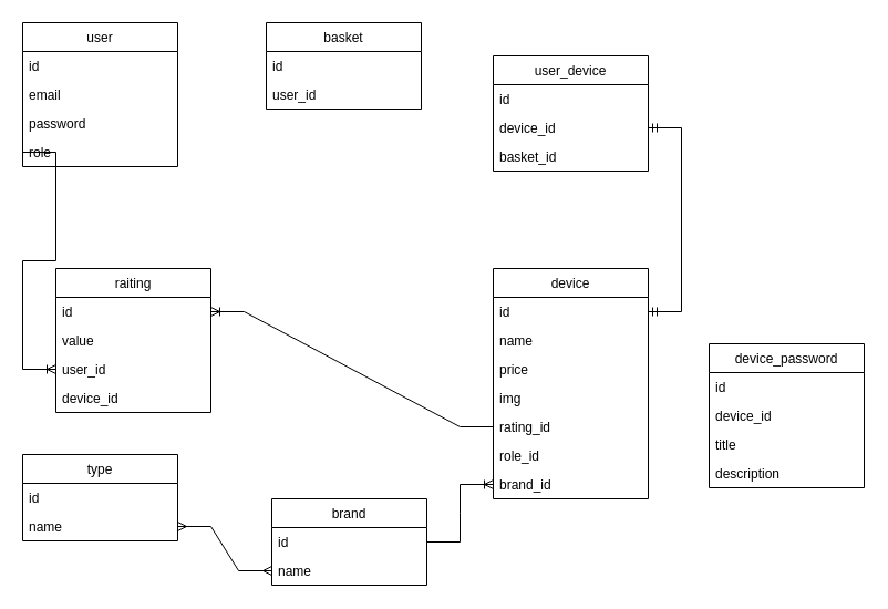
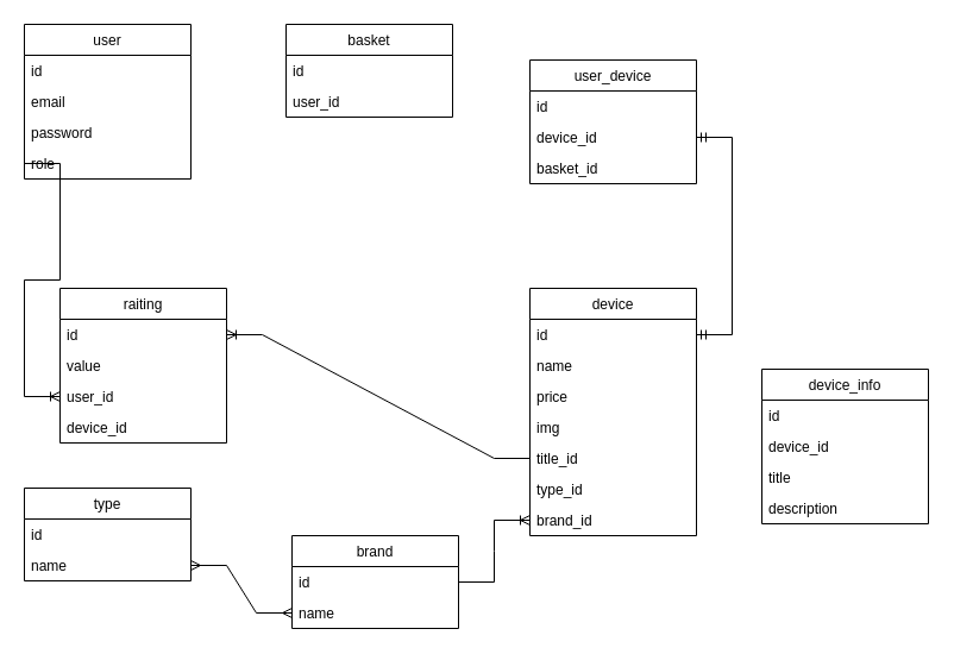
  <mxCell id="0" />
  <mxCell id="1" parent="0" />
  <mxCell id="2" value="user" style="swimlane;fontStyle=0;childLayout=stackLayout;horizontal=1;startSize=26;fillColor=none;horizontalStack=0;resizeParent=1;resizeParentMax=0;resizeLast=0;collapsible=1;marginBottom=0;" vertex="1" parent="1"><mxGeometry x="20" y="20" width="140" height="130" as="geometry" /></mxCell>
  <mxCell id="3" value="id" style="text;strokeColor=none;fillColor=none;align=left;verticalAlign=top;spacingLeft=4;spacingRight=4;overflow=hidden;rotatable=0;points=[[0,0.5],[1,0.5]];portConstraint=eastwest;" vertex="1" parent="2"><mxGeometry y="26" width="140" height="26" as="geometry" /></mxCell>
  <mxCell id="4" value="email" style="text;strokeColor=none;fillColor=none;align=left;verticalAlign=top;spacingLeft=4;spacingRight=4;overflow=hidden;rotatable=0;points=[[0,0.5],[1,0.5]];portConstraint=eastwest;" vertex="1" parent="2"><mxGeometry y="52" width="140" height="26" as="geometry" /></mxCell>
  <mxCell id="5" value="password" style="text;strokeColor=none;fillColor=none;align=left;verticalAlign=top;spacingLeft=4;spacingRight=4;overflow=hidden;rotatable=0;points=[[0,0.5],[1,0.5]];portConstraint=eastwest;" vertex="1" parent="2"><mxGeometry y="78" width="140" height="26" as="geometry" /></mxCell>
  <mxCell id="6" value="role" style="text;strokeColor=none;fillColor=none;align=left;verticalAlign=top;spacingLeft=4;spacingRight=4;overflow=hidden;rotatable=0;points=[[0,0.5],[1,0.5]];portConstraint=eastwest;" vertex="1" parent="2"><mxGeometry y="104" width="140" height="26" as="geometry" /></mxCell>
  <mxCell id="7" value="basket" style="swimlane;fontStyle=0;childLayout=stackLayout;horizontal=1;startSize=26;fillColor=none;horizontalStack=0;resizeParent=1;resizeParentMax=0;resizeLast=0;collapsible=1;marginBottom=0;" vertex="1" parent="1"><mxGeometry x="240" y="20" width="140" height="78" as="geometry" /></mxCell>
  <mxCell id="8" value="id" style="text;strokeColor=none;fillColor=none;align=left;verticalAlign=top;spacingLeft=4;spacingRight=4;overflow=hidden;rotatable=0;points=[[0,0.5],[1,0.5]];portConstraint=eastwest;" vertex="1" parent="7"><mxGeometry y="26" width="140" height="26" as="geometry" /></mxCell>
  <mxCell id="9" value="user_id" style="text;strokeColor=none;fillColor=none;align=left;verticalAlign=top;spacingLeft=4;spacingRight=4;overflow=hidden;rotatable=0;points=[[0,0.5],[1,0.5]];portConstraint=eastwest;" vertex="1" parent="7"><mxGeometry y="52" width="140" height="26" as="geometry" /></mxCell>
  <mxCell id="10" value="device" style="swimlane;fontStyle=0;childLayout=stackLayout;horizontal=1;startSize=26;fillColor=none;horizontalStack=0;resizeParent=1;resizeParentMax=0;resizeLast=0;collapsible=1;marginBottom=0;" vertex="1" parent="1"><mxGeometry x="445" y="242" width="140" height="208" as="geometry" /></mxCell>
  <mxCell id="11" value="id" style="text;strokeColor=none;fillColor=none;align=left;verticalAlign=top;spacingLeft=4;spacingRight=4;overflow=hidden;rotatable=0;points=[[0,0.5],[1,0.5]];portConstraint=eastwest;" vertex="1" parent="10"><mxGeometry y="26" width="140" height="26" as="geometry" /></mxCell>
  <mxCell id="12" value="name" style="text;strokeColor=none;fillColor=none;align=left;verticalAlign=top;spacingLeft=4;spacingRight=4;overflow=hidden;rotatable=0;points=[[0,0.5],[1,0.5]];portConstraint=eastwest;" vertex="1" parent="10"><mxGeometry y="52" width="140" height="26" as="geometry" /></mxCell>
  <mxCell id="13" value="price" style="text;strokeColor=none;fillColor=none;align=left;verticalAlign=top;spacingLeft=4;spacingRight=4;overflow=hidden;rotatable=0;points=[[0,0.5],[1,0.5]];portConstraint=eastwest;" vertex="1" parent="10"><mxGeometry y="78" width="140" height="26" as="geometry" /></mxCell>
  <mxCell id="14" value="img" style="text;strokeColor=none;fillColor=none;align=left;verticalAlign=top;spacingLeft=4;spacingRight=4;overflow=hidden;rotatable=0;points=[[0,0.5],[1,0.5]];portConstraint=eastwest;" vertex="1" parent="10"><mxGeometry y="104" width="140" height="26" as="geometry" /></mxCell>
- <mxCell id="15" value="rating_id" style="text;strokeColor=none;fillColor=none;align=left;verticalAlign=top;spacingLeft=4;spacingRight=4;overflow=hidden;rotatable=0;points=[[0,0.5],[1,0.5]];portConstraint=eastwest;" vertex="1" parent="10"><mxGeometry y="130" width="140" height="26" as="geometry" /></mxCell>
- <mxCell id="16" value="role_id" style="text;strokeColor=none;fillColor=none;align=left;verticalAlign=top;spacingLeft=4;spacingRight=4;overflow=hidden;rotatable=0;points=[[0,0.5],[1,0.5]];portConstraint=eastwest;" vertex="1" parent="10"><mxGeometry y="156" width="140" height="26" as="geometry" /></mxCell>
+ <mxCell id="15" value="title_id" style="text;strokeColor=none;fillColor=none;align=left;verticalAlign=top;spacingLeft=4;spacingRight=4;overflow=hidden;rotatable=0;points=[[0,0.5],[1,0.5]];portConstraint=eastwest;" vertex="1" parent="10"><mxGeometry y="130" width="140" height="26" as="geometry" /></mxCell>
+ <mxCell id="16" value="type_id" style="text;strokeColor=none;fillColor=none;align=left;verticalAlign=top;spacingLeft=4;spacingRight=4;overflow=hidden;rotatable=0;points=[[0,0.5],[1,0.5]];portConstraint=eastwest;" vertex="1" parent="10"><mxGeometry y="156" width="140" height="26" as="geometry" /></mxCell>
  <mxCell id="17" value="brand_id" style="text;strokeColor=none;fillColor=none;align=left;verticalAlign=top;spacingLeft=4;spacingRight=4;overflow=hidden;rotatable=0;points=[[0,0.5],[1,0.5]];portConstraint=eastwest;" vertex="1" parent="10"><mxGeometry y="182" width="140" height="26" as="geometry" /></mxCell>
  <mxCell id="18" value="type" style="swimlane;fontStyle=0;childLayout=stackLayout;horizontal=1;startSize=26;fillColor=none;horizontalStack=0;resizeParent=1;resizeParentMax=0;resizeLast=0;collapsible=1;marginBottom=0;" vertex="1" parent="1"><mxGeometry x="20" y="410" width="140" height="78" as="geometry" /></mxCell>
  <mxCell id="19" value="id" style="text;strokeColor=none;fillColor=none;align=left;verticalAlign=top;spacingLeft=4;spacingRight=4;overflow=hidden;rotatable=0;points=[[0,0.5],[1,0.5]];portConstraint=eastwest;" vertex="1" parent="18"><mxGeometry y="26" width="140" height="26" as="geometry" /></mxCell>
  <mxCell id="20" value="name" style="text;strokeColor=none;fillColor=none;align=left;verticalAlign=top;spacingLeft=4;spacingRight=4;overflow=hidden;rotatable=0;points=[[0,0.5],[1,0.5]];portConstraint=eastwest;" vertex="1" parent="18"><mxGeometry y="52" width="140" height="26" as="geometry" /></mxCell>
  <mxCell id="21" value="brand" style="swimlane;fontStyle=0;childLayout=stackLayout;horizontal=1;startSize=26;fillColor=none;horizontalStack=0;resizeParent=1;resizeParentMax=0;resizeLast=0;collapsible=1;marginBottom=0;" vertex="1" parent="1"><mxGeometry x="245" y="450" width="140" height="78" as="geometry" /></mxCell>
  <mxCell id="22" value="id" style="text;strokeColor=none;fillColor=none;align=left;verticalAlign=top;spacingLeft=4;spacingRight=4;overflow=hidden;rotatable=0;points=[[0,0.5],[1,0.5]];portConstraint=eastwest;" vertex="1" parent="21"><mxGeometry y="26" width="140" height="26" as="geometry" /></mxCell>
  <mxCell id="23" value="name" style="text;strokeColor=none;fillColor=none;align=left;verticalAlign=top;spacingLeft=4;spacingRight=4;overflow=hidden;rotatable=0;points=[[0,0.5],[1,0.5]];portConstraint=eastwest;" vertex="1" parent="21"><mxGeometry y="52" width="140" height="26" as="geometry" /></mxCell>
  <mxCell id="24" value="" style="edgeStyle=entityRelationEdgeStyle;fontSize=12;html=1;endArrow=ERoneToMany;rounded=0;exitX=1;exitY=0.5;exitDx=0;exitDy=0;entryX=0;entryY=0.5;entryDx=0;entryDy=0;" edge="1" parent="1" source="22" target="17"><mxGeometry width="100" height="100" relative="1" as="geometry"><mxPoint x="200" y="346" as="sourcePoint" /><mxPoint x="450" y="129" as="targetPoint" /></mxGeometry></mxCell>
  <mxCell id="25" value="" style="edgeStyle=entityRelationEdgeStyle;fontSize=12;html=1;endArrow=ERmany;startArrow=ERmany;rounded=0;exitX=1;exitY=0.5;exitDx=0;exitDy=0;entryX=0;entryY=0.5;entryDx=0;entryDy=0;" edge="1" parent="1" source="20" target="23"><mxGeometry width="100" height="100" relative="1" as="geometry"><mxPoint x="165" y="380" as="sourcePoint" /><mxPoint x="265" y="280" as="targetPoint" /></mxGeometry></mxCell>
- <mxCell id="26" value="device_password" style="swimlane;fontStyle=0;childLayout=stackLayout;horizontal=1;startSize=26;fillColor=none;horizontalStack=0;resizeParent=1;resizeParentMax=0;resizeLast=0;collapsible=1;marginBottom=0;" vertex="1" parent="1"><mxGeometry x="640" y="310" width="140" height="130" as="geometry" /></mxCell>
+ <mxCell id="26" value="device_info" style="swimlane;fontStyle=0;childLayout=stackLayout;horizontal=1;startSize=26;fillColor=none;horizontalStack=0;resizeParent=1;resizeParentMax=0;resizeLast=0;collapsible=1;marginBottom=0;" vertex="1" parent="1"><mxGeometry x="640" y="310" width="140" height="130" as="geometry" /></mxCell>
  <mxCell id="27" value="id" style="text;strokeColor=none;fillColor=none;align=left;verticalAlign=top;spacingLeft=4;spacingRight=4;overflow=hidden;rotatable=0;points=[[0,0.5],[1,0.5]];portConstraint=eastwest;" vertex="1" parent="26"><mxGeometry y="26" width="140" height="26" as="geometry" /></mxCell>
  <mxCell id="28" value="device_id" style="text;strokeColor=none;fillColor=none;align=left;verticalAlign=top;spacingLeft=4;spacingRight=4;overflow=hidden;rotatable=0;points=[[0,0.5],[1,0.5]];portConstraint=eastwest;" vertex="1" parent="26"><mxGeometry y="52" width="140" height="26" as="geometry" /></mxCell>
  <mxCell id="29" value="title" style="text;strokeColor=none;fillColor=none;align=left;verticalAlign=top;spacingLeft=4;spacingRight=4;overflow=hidden;rotatable=0;points=[[0,0.5],[1,0.5]];portConstraint=eastwest;" vertex="1" parent="26"><mxGeometry y="78" width="140" height="26" as="geometry" /></mxCell>
  <mxCell id="30" value="description" style="text;strokeColor=none;fillColor=none;align=left;verticalAlign=top;spacingLeft=4;spacingRight=4;overflow=hidden;rotatable=0;points=[[0,0.5],[1,0.5]];portConstraint=eastwest;" vertex="1" parent="26"><mxGeometry y="104" width="140" height="26" as="geometry" /></mxCell>
  <mxCell id="31" value="user_device" style="swimlane;fontStyle=0;childLayout=stackLayout;horizontal=1;startSize=26;fillColor=none;horizontalStack=0;resizeParent=1;resizeParentMax=0;resizeLast=0;collapsible=1;marginBottom=0;" vertex="1" parent="1"><mxGeometry x="445" y="50" width="140" height="104" as="geometry" /></mxCell>
  <mxCell id="32" value="id" style="text;strokeColor=none;fillColor=none;align=left;verticalAlign=top;spacingLeft=4;spacingRight=4;overflow=hidden;rotatable=0;points=[[0,0.5],[1,0.5]];portConstraint=eastwest;" vertex="1" parent="31"><mxGeometry y="26" width="140" height="26" as="geometry" /></mxCell>
  <mxCell id="33" value="device_id" style="text;strokeColor=none;fillColor=none;align=left;verticalAlign=top;spacingLeft=4;spacingRight=4;overflow=hidden;rotatable=0;points=[[0,0.5],[1,0.5]];portConstraint=eastwest;" vertex="1" parent="31"><mxGeometry y="52" width="140" height="26" as="geometry" /></mxCell>
  <mxCell id="34" value="basket_id" style="text;strokeColor=none;fillColor=none;align=left;verticalAlign=top;spacingLeft=4;spacingRight=4;overflow=hidden;rotatable=0;points=[[0,0.5],[1,0.5]];portConstraint=eastwest;" vertex="1" parent="31"><mxGeometry y="78" width="140" height="26" as="geometry" /></mxCell>
  <mxCell id="35" value="" style="edgeStyle=entityRelationEdgeStyle;fontSize=12;html=1;endArrow=ERmandOne;startArrow=ERmandOne;rounded=0;entryX=1;entryY=0.5;entryDx=0;entryDy=0;exitX=1;exitY=0.5;exitDx=0;exitDy=0;" edge="1" parent="1" source="11" target="33"><mxGeometry width="100" height="100" relative="1" as="geometry"><mxPoint x="340" y="340" as="sourcePoint" /><mxPoint x="440" y="240" as="targetPoint" /></mxGeometry></mxCell>
  <mxCell id="36" value="raiting" style="swimlane;fontStyle=0;childLayout=stackLayout;horizontal=1;startSize=26;fillColor=none;horizontalStack=0;resizeParent=1;resizeParentMax=0;resizeLast=0;collapsible=1;marginBottom=0;" vertex="1" parent="1"><mxGeometry x="50" y="242" width="140" height="130" as="geometry" /></mxCell>
  <mxCell id="37" value="id" style="text;strokeColor=none;fillColor=none;align=left;verticalAlign=top;spacingLeft=4;spacingRight=4;overflow=hidden;rotatable=0;points=[[0,0.5],[1,0.5]];portConstraint=eastwest;" vertex="1" parent="36"><mxGeometry y="26" width="140" height="26" as="geometry" /></mxCell>
  <mxCell id="38" value="value" style="text;strokeColor=none;fillColor=none;align=left;verticalAlign=top;spacingLeft=4;spacingRight=4;overflow=hidden;rotatable=0;points=[[0,0.5],[1,0.5]];portConstraint=eastwest;" vertex="1" parent="36"><mxGeometry y="52" width="140" height="26" as="geometry" /></mxCell>
  <mxCell id="39" value="user_id" style="text;strokeColor=none;fillColor=none;align=left;verticalAlign=top;spacingLeft=4;spacingRight=4;overflow=hidden;rotatable=0;points=[[0,0.5],[1,0.5]];portConstraint=eastwest;" vertex="1" parent="36"><mxGeometry y="78" width="140" height="26" as="geometry" /></mxCell>
  <mxCell id="40" value="device_id" style="text;strokeColor=none;fillColor=none;align=left;verticalAlign=top;spacingLeft=4;spacingRight=4;overflow=hidden;rotatable=0;points=[[0,0.5],[1,0.5]];portConstraint=eastwest;" vertex="1" parent="36"><mxGeometry y="104" width="140" height="26" as="geometry" /></mxCell>
  <mxCell id="41" value="" style="edgeStyle=entityRelationEdgeStyle;fontSize=12;html=1;endArrow=ERoneToMany;rounded=0;entryX=0;entryY=0.5;entryDx=0;entryDy=0;exitX=0;exitY=0.5;exitDx=0;exitDy=0;" edge="1" parent="1" source="6" target="39"><mxGeometry width="100" height="100" relative="1" as="geometry"><mxPoint x="-60" y="130" as="sourcePoint" /><mxPoint x="10" y="210" as="targetPoint" /></mxGeometry></mxCell>
  <mxCell id="42" value="" style="edgeStyle=entityRelationEdgeStyle;fontSize=12;html=1;endArrow=ERoneToMany;rounded=0;entryX=1;entryY=0.5;entryDx=0;entryDy=0;exitX=0;exitY=0.5;exitDx=0;exitDy=0;" edge="1" parent="1" source="15" target="37"><mxGeometry width="100" height="100" relative="1" as="geometry"><mxPoint x="390" y="260" as="sourcePoint" /><mxPoint x="440" y="280" as="targetPoint" /></mxGeometry></mxCell>
